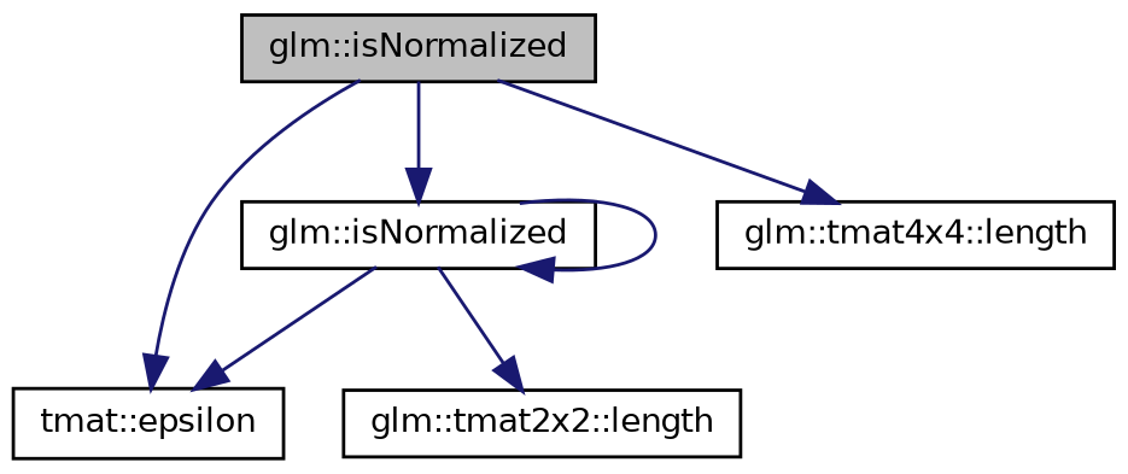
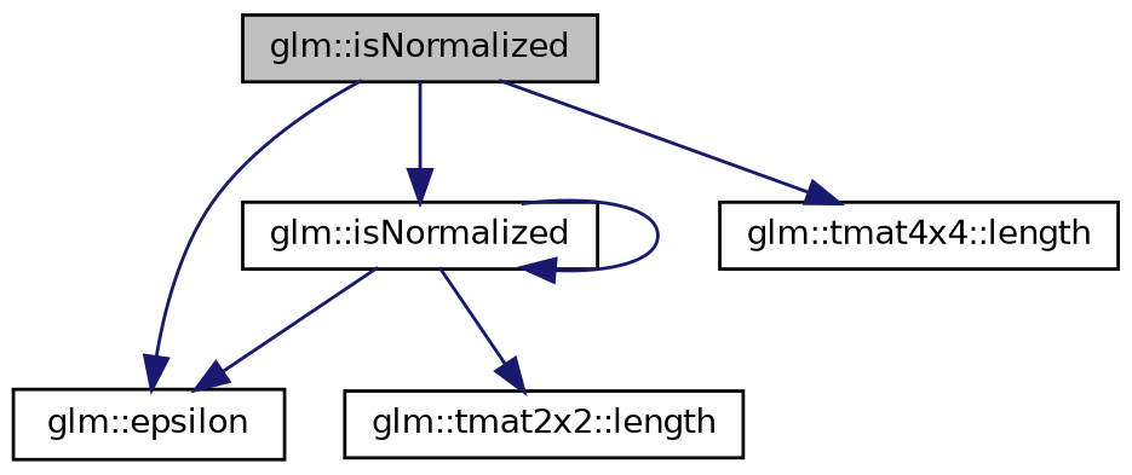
  digraph {
    rankdir=TB
    node [color=black fillcolor=white fontname=Helvetica fontsize=10 shape=record style=filled]
    edge [color=midnightblue fontname=Helvetica fontsize=10 labelfontname=Helvetica labelfontsize=10 style=solid]
    n1 [fillcolor=grey75 fontcolor=black height=0.2 label="glm::isNormalized" width=0.4]
-   n2 [height=0.2 label="tmat::epsilon" width=0.4]
+   n2 [height=0.2 label="glm::epsilon" width=0.4]
    n3 [height=0.2 label="glm::isNormalized" width=0.4]
    n4 [height=0.2 label="glm::tmat4x4::length" width=0.4]
    n5 [height=0.2 label="glm::tmat2x2::length" width=0.4]
    n1 -> n2
    n1 -> n3
    n1 -> n4
    n3 -> n2
    n3 -> n3
    n3 -> n5
  }
